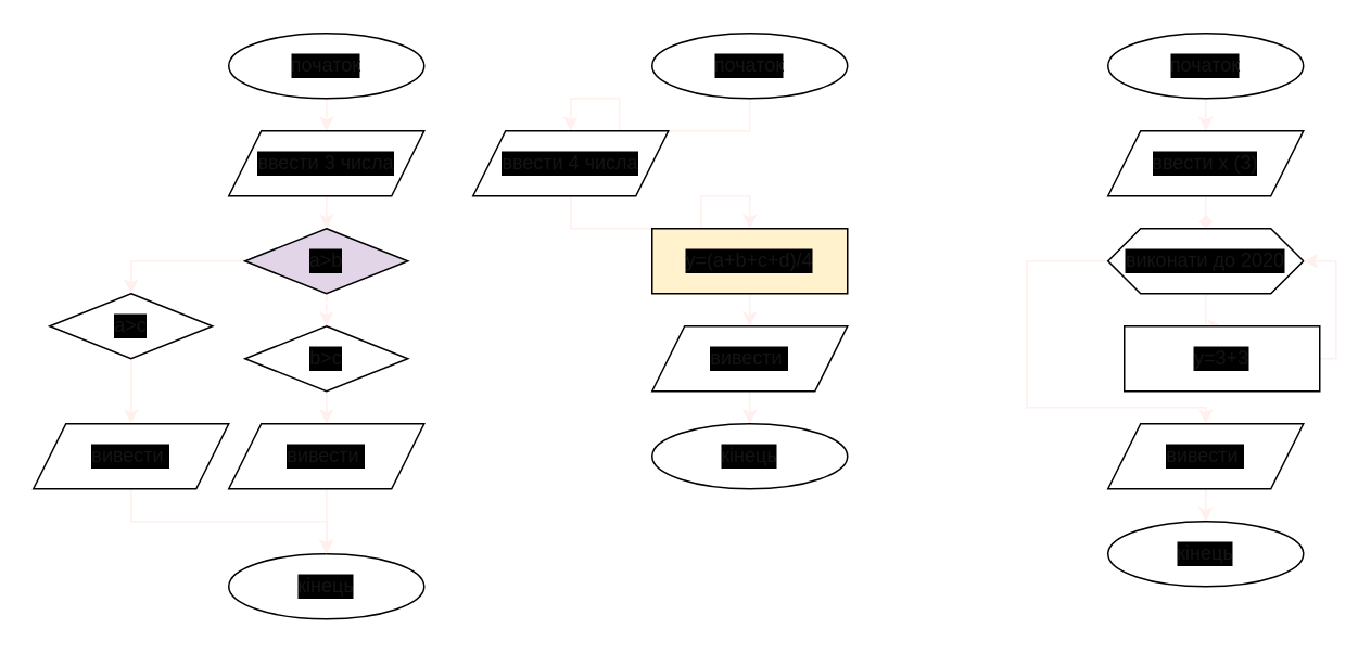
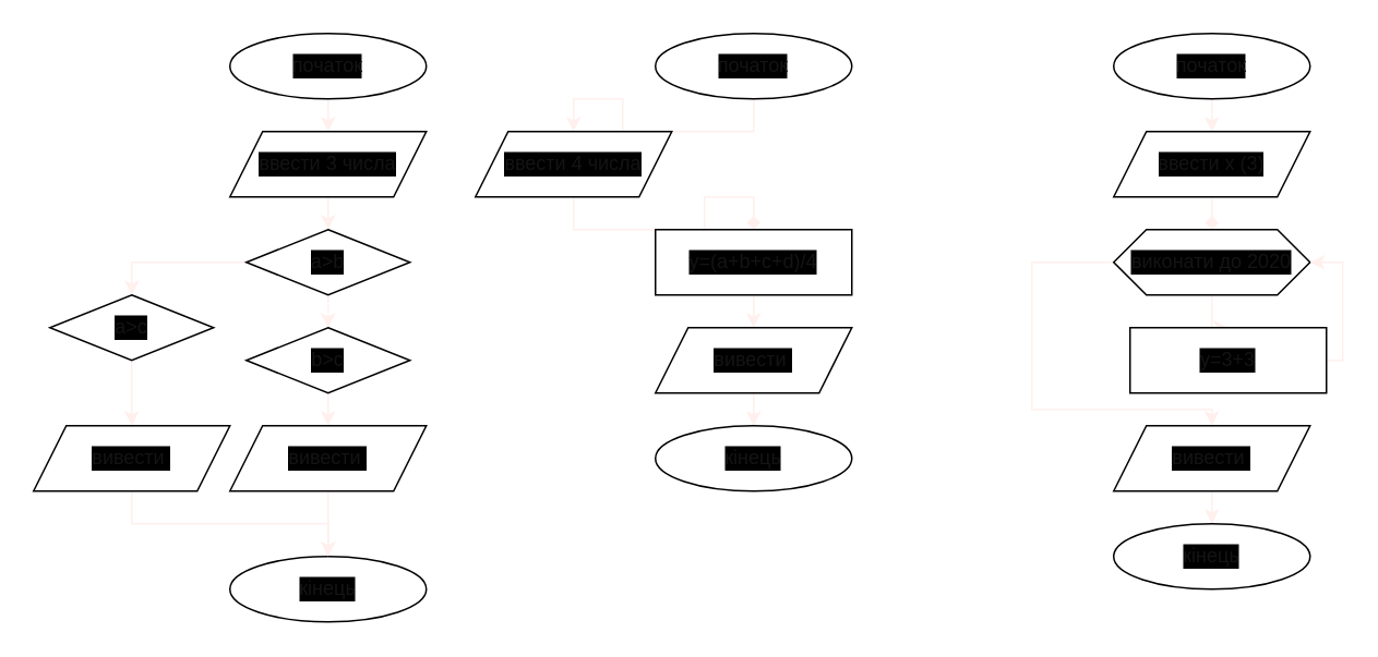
  <mxCell id="0" />
  <mxCell id="1" parent="0" />
  <mxCell id="2" value="" style="edgeStyle=orthogonalEdgeStyle;rounded=0;orthogonalLoop=1;jettySize=auto;html=1;strokeColor=#FFF0ED;fontSize=12;fontColor=#141414;labelBackgroundColor=#000000;" edge="1" parent="1" source="3" target="5"><mxGeometry relative="1" as="geometry" /></mxCell>
  <mxCell id="3" value="&lt;font style=&quot;font-size: 12px;&quot;&gt;початок&lt;/font&gt;" style="ellipse;whiteSpace=wrap;html=1;fontSize=12;fontColor=#141414;labelBackgroundColor=#000000;" vertex="1" parent="1"><mxGeometry x="140" y="20" width="120" height="40" as="geometry" /></mxCell>
  <mxCell id="4" value="" style="edgeStyle=orthogonalEdgeStyle;rounded=0;orthogonalLoop=1;jettySize=auto;html=1;strokeColor=#FFF0ED;fontSize=12;fontColor=#141414;labelBackgroundColor=#000000;" edge="1" parent="1" source="5" target="8"><mxGeometry relative="1" as="geometry" /></mxCell>
  <mxCell id="5" value="ввести 3 числа" style="shape=parallelogram;perimeter=parallelogramPerimeter;whiteSpace=wrap;html=1;fixedSize=1;fontSize=12;fontColor=#141414;labelBackgroundColor=#000000;" vertex="1" parent="1"><mxGeometry x="140" y="80" width="120" height="40" as="geometry" /></mxCell>
  <mxCell id="6" value="" style="edgeStyle=orthogonalEdgeStyle;rounded=0;orthogonalLoop=1;jettySize=auto;html=1;strokeColor=#FFF0ED;fontSize=12;fontColor=#141414;labelBackgroundColor=#000000;dashed=1;" edge="1" parent="1" source="8" target="10"><mxGeometry relative="1" as="geometry" /></mxCell>
  <mxCell id="7" style="edgeStyle=orthogonalEdgeStyle;rounded=0;orthogonalLoop=1;jettySize=auto;html=1;entryX=0.5;entryY=0;entryDx=0;entryDy=0;labelBackgroundColor=#000000;strokeColor=#FFF0ED;fontSize=12;fontColor=#141414;" edge="1" parent="1" source="8" target="15"><mxGeometry relative="1" as="geometry" /></mxCell>
- <mxCell id="8" value="a&amp;gt;b" style="rhombus;whiteSpace=wrap;html=1;fontSize=12;fontColor=#141414;labelBackgroundColor=#000000;fillColor=#e1d5e7;" vertex="1" parent="1"><mxGeometry x="150" y="140" width="100" height="40" as="geometry" /></mxCell>
+ <mxCell id="8" value="a&amp;gt;b" style="rhombus;whiteSpace=wrap;html=1;fontSize=12;fontColor=#141414;labelBackgroundColor=#000000;" vertex="1" parent="1"><mxGeometry x="150" y="140" width="100" height="40" as="geometry" /></mxCell>
  <mxCell id="9" value="" style="edgeStyle=orthogonalEdgeStyle;rounded=0;orthogonalLoop=1;jettySize=auto;html=1;strokeColor=#FFF0ED;fontSize=12;fontColor=#141414;labelBackgroundColor=#000000;" edge="1" parent="1" source="10" target="12"><mxGeometry relative="1" as="geometry" /></mxCell>
  <mxCell id="10" value="b&amp;gt;c" style="rhombus;whiteSpace=wrap;html=1;fontSize=12;fontColor=#141414;labelBackgroundColor=#000000;" vertex="1" parent="1"><mxGeometry x="150" y="200" width="100" height="40" as="geometry" /></mxCell>
  <mxCell id="11" value="" style="edgeStyle=orthogonalEdgeStyle;rounded=0;orthogonalLoop=1;jettySize=auto;html=1;strokeColor=#FFF0ED;fontSize=12;fontColor=#141414;labelBackgroundColor=#000000;" edge="1" parent="1" source="12" target="13"><mxGeometry relative="1" as="geometry" /></mxCell>
  <mxCell id="12" value="вивести&amp;nbsp;" style="shape=parallelogram;perimeter=parallelogramPerimeter;whiteSpace=wrap;html=1;fixedSize=1;fontSize=12;fontColor=#141414;labelBackgroundColor=#000000;" vertex="1" parent="1"><mxGeometry x="140" y="260" width="120" height="40" as="geometry" /></mxCell>
  <mxCell id="13" value="кінець&lt;br style=&quot;font-size: 12px;&quot;&gt;" style="ellipse;whiteSpace=wrap;html=1;fontSize=12;fontColor=#141414;labelBackgroundColor=#000000;" vertex="1" parent="1"><mxGeometry x="140" y="340" width="120" height="40" as="geometry" /></mxCell>
  <mxCell id="14" value="" style="edgeStyle=orthogonalEdgeStyle;rounded=0;orthogonalLoop=1;jettySize=auto;html=1;labelBackgroundColor=#000000;strokeColor=#FFF0ED;fontSize=12;fontColor=#141414;" edge="1" parent="1" source="15" target="17"><mxGeometry relative="1" as="geometry" /></mxCell>
  <mxCell id="15" value="a&amp;gt;c" style="rhombus;whiteSpace=wrap;html=1;fontSize=12;fontColor=#141414;labelBackgroundColor=#000000;" vertex="1" parent="1"><mxGeometry x="30" y="180" width="100" height="40" as="geometry" /></mxCell>
  <mxCell id="16" style="edgeStyle=orthogonalEdgeStyle;rounded=0;orthogonalLoop=1;jettySize=auto;html=1;entryX=0.5;entryY=0;entryDx=0;entryDy=0;labelBackgroundColor=#000000;strokeColor=#FFF0ED;fontSize=12;fontColor=#141414;" edge="1" parent="1" source="17" target="13"><mxGeometry relative="1" as="geometry"><Array as="points"><mxPoint x="80" y="320" /></Array></mxGeometry></mxCell>
  <mxCell id="17" value="вивести&amp;nbsp;" style="shape=parallelogram;perimeter=parallelogramPerimeter;whiteSpace=wrap;html=1;fixedSize=1;fontSize=12;fontColor=#141414;labelBackgroundColor=#000000;" vertex="1" parent="1"><mxGeometry x="20" y="260" width="120" height="40" as="geometry" /></mxCell>
  <mxCell id="18" value="" style="edgeStyle=orthogonalEdgeStyle;rounded=0;orthogonalLoop=1;jettySize=auto;html=1;labelBackgroundColor=#000000;strokeColor=#FFF0ED;fontSize=12;fontColor=#141414;" edge="1" parent="1" source="19" target="21"><mxGeometry relative="1" as="geometry" /></mxCell>
  <mxCell id="19" value="&lt;font style=&quot;font-size: 12px;&quot;&gt;початок&lt;/font&gt;" style="ellipse;whiteSpace=wrap;html=1;fontSize=12;fontColor=#141414;labelBackgroundColor=#000000;" vertex="1" parent="1"><mxGeometry x="400" y="20" width="120" height="40" as="geometry" /></mxCell>
- <mxCell id="20" value="" style="edgeStyle=orthogonalEdgeStyle;rounded=0;orthogonalLoop=1;jettySize=auto;html=1;labelBackgroundColor=#000000;strokeColor=#FFF0ED;fontSize=12;fontColor=#141414;" edge="1" parent="1" source="21" target="23"><mxGeometry relative="1" as="geometry" /></mxCell>
+ <mxCell id="20" value="" style="edgeStyle=orthogonalEdgeStyle;rounded=0;orthogonalLoop=1;jettySize=auto;html=1;labelBackgroundColor=#000000;strokeColor=#FFF0ED;fontSize=12;fontColor=#141414;endArrow=diamond;" edge="1" parent="1" source="21" target="23"><mxGeometry relative="1" as="geometry" /></mxCell>
  <mxCell id="21" value="ввести 4 числа" style="shape=parallelogram;perimeter=parallelogramPerimeter;whiteSpace=wrap;html=1;fixedSize=1;fontSize=12;fontColor=#141414;labelBackgroundColor=#000000;" vertex="1" parent="1"><mxGeometry x="290" y="80" width="120" height="40" as="geometry" /></mxCell>
  <mxCell id="22" value="" style="edgeStyle=orthogonalEdgeStyle;rounded=0;orthogonalLoop=1;jettySize=auto;html=1;labelBackgroundColor=#000000;strokeColor=#FFF0ED;fontSize=12;fontColor=#141414;" edge="1" parent="1" source="23" target="25"><mxGeometry relative="1" as="geometry" /></mxCell>
- <mxCell id="23" value="y=(a+b+c+d)/4" style="rounded=0;whiteSpace=wrap;html=1;labelBackgroundColor=#000000;fontSize=12;fontColor=#141414;fillColor=#fff2cc;" vertex="1" parent="1"><mxGeometry x="400" y="140" width="120" height="40" as="geometry" /></mxCell>
+ <mxCell id="23" value="y=(a+b+c+d)/4" style="rounded=0;whiteSpace=wrap;html=1;labelBackgroundColor=#000000;fontSize=12;fontColor=#141414;" vertex="1" parent="1"><mxGeometry x="400" y="140" width="120" height="40" as="geometry" /></mxCell>
  <mxCell id="24" value="" style="edgeStyle=orthogonalEdgeStyle;rounded=0;orthogonalLoop=1;jettySize=auto;html=1;labelBackgroundColor=#000000;strokeColor=#FFF0ED;fontSize=12;fontColor=#141414;" edge="1" parent="1" source="25" target="26"><mxGeometry relative="1" as="geometry" /></mxCell>
  <mxCell id="25" value="вивести&amp;nbsp;" style="shape=parallelogram;perimeter=parallelogramPerimeter;whiteSpace=wrap;html=1;fixedSize=1;fontSize=12;fontColor=#141414;labelBackgroundColor=#000000;" vertex="1" parent="1"><mxGeometry x="400" y="200" width="120" height="40" as="geometry" /></mxCell>
  <mxCell id="26" value="кінець&lt;br style=&quot;font-size: 12px;&quot;&gt;" style="ellipse;whiteSpace=wrap;html=1;fontSize=12;fontColor=#141414;labelBackgroundColor=#000000;" vertex="1" parent="1"><mxGeometry x="400" y="260" width="120" height="40" as="geometry" /></mxCell>
  <mxCell id="27" style="edgeStyle=orthogonalEdgeStyle;rounded=0;orthogonalLoop=1;jettySize=auto;html=1;labelBackgroundColor=#000000;strokeColor=#FFF0ED;fontSize=12;fontColor=#141414;" edge="1" parent="1" source="28" target="30"><mxGeometry relative="1" as="geometry" /></mxCell>
  <mxCell id="28" value="&lt;font style=&quot;font-size: 12px;&quot;&gt;початок&lt;/font&gt;" style="ellipse;whiteSpace=wrap;html=1;fontSize=12;fontColor=#141414;labelBackgroundColor=#000000;" vertex="1" parent="1"><mxGeometry x="680" y="20" width="120" height="40" as="geometry" /></mxCell>
  <mxCell id="29" value="" style="edgeStyle=orthogonalEdgeStyle;rounded=0;orthogonalLoop=1;jettySize=auto;html=1;labelBackgroundColor=#000000;strokeColor=#FFF0ED;fontSize=12;fontColor=#141414;endArrow=diamond;" edge="1" parent="1" source="30" target="33"><mxGeometry relative="1" as="geometry" /></mxCell>
  <mxCell id="30" value="ввести x (3)" style="shape=parallelogram;perimeter=parallelogramPerimeter;whiteSpace=wrap;html=1;fixedSize=1;labelBackgroundColor=#000000;fontSize=12;fontColor=#141414;" vertex="1" parent="1"><mxGeometry x="680" y="80" width="120" height="40" as="geometry" /></mxCell>
  <mxCell id="31" value="" style="edgeStyle=orthogonalEdgeStyle;rounded=0;orthogonalLoop=1;jettySize=auto;html=1;labelBackgroundColor=#000000;strokeColor=#FFF0ED;fontSize=12;fontColor=#141414;" edge="1" parent="1" source="33" target="35"><mxGeometry relative="1" as="geometry" /></mxCell>
  <mxCell id="32" style="edgeStyle=orthogonalEdgeStyle;rounded=0;orthogonalLoop=1;jettySize=auto;html=1;labelBackgroundColor=#000000;strokeColor=#FFF0ED;fontSize=12;fontColor=#141414;entryX=0.5;entryY=0;entryDx=0;entryDy=0;" edge="1" parent="1" source="33" target="37"><mxGeometry relative="1" as="geometry"><mxPoint x="620" y="280" as="targetPoint" /><Array as="points"><mxPoint x="630" y="160" /><mxPoint x="630" y="250" /><mxPoint x="740" y="250" /></Array></mxGeometry></mxCell>
  <mxCell id="33" value="виконати до 2020" style="shape=hexagon;perimeter=hexagonPerimeter2;whiteSpace=wrap;html=1;fixedSize=1;labelBackgroundColor=#000000;fontSize=12;fontColor=#141414;" vertex="1" parent="1"><mxGeometry x="680" y="140" width="120" height="40" as="geometry" /></mxCell>
  <mxCell id="34" style="edgeStyle=orthogonalEdgeStyle;rounded=0;orthogonalLoop=1;jettySize=auto;html=1;labelBackgroundColor=#000000;strokeColor=#FFF0ED;fontSize=12;fontColor=#141414;entryX=1;entryY=0.5;entryDx=0;entryDy=0;" edge="1" parent="1" source="35" target="33"><mxGeometry relative="1" as="geometry"><mxPoint x="840" y="160" as="targetPoint" /><Array as="points"><mxPoint x="820" y="220" /><mxPoint x="820" y="160" /></Array></mxGeometry></mxCell>
  <mxCell id="35" value="y=3+3" style="rounded=0;whiteSpace=wrap;html=1;labelBackgroundColor=#000000;fontSize=12;fontColor=#141414;" vertex="1" parent="1"><mxGeometry x="690" y="200" width="120" height="40" as="geometry" /></mxCell>
  <mxCell id="36" value="" style="edgeStyle=orthogonalEdgeStyle;rounded=0;orthogonalLoop=1;jettySize=auto;html=1;labelBackgroundColor=#000000;strokeColor=#FFF0ED;fontSize=12;fontColor=#141414;" edge="1" parent="1" source="37" target="38"><mxGeometry relative="1" as="geometry" /></mxCell>
  <mxCell id="37" value="вивести&amp;nbsp;" style="shape=parallelogram;perimeter=parallelogramPerimeter;whiteSpace=wrap;html=1;fixedSize=1;fontSize=12;fontColor=#141414;labelBackgroundColor=#000000;" vertex="1" parent="1"><mxGeometry x="680" y="260" width="120" height="40" as="geometry" /></mxCell>
  <mxCell id="38" value="кінець&lt;br style=&quot;font-size: 12px;&quot;&gt;" style="ellipse;whiteSpace=wrap;html=1;fontSize=12;fontColor=#141414;labelBackgroundColor=#000000;" vertex="1" parent="1"><mxGeometry x="680" y="320" width="120" height="40" as="geometry" /></mxCell>
